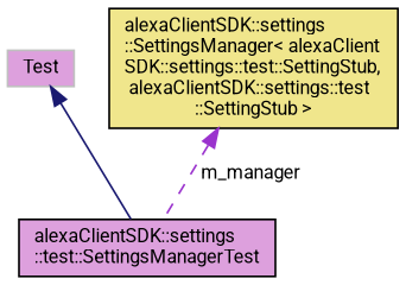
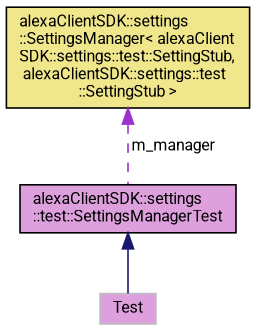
  digraph {
    rankdir=TB
    fontname=Roboto
    node [color=black fillcolor=plum fontname=Roboto fontsize=10 shape=record style=filled]
    edge [dir=back fontname=Roboto fontsize=10 labelfontname=Helvetica labelfontsize=10]
    n1 [fontcolor=black height=0.2 label="alexaClientSDK::settings\l::test::SettingsManagerTest" width=0.4]
    n2 [color=grey75 height=0.2 label=Test width=0.4]
    n3 [fillcolor=khaki height=0.2 label="alexaClientSDK::settings\l::SettingsManager\< alexaClient\lSDK::settings::test::SettingStub,\l alexaClientSDK::settings::test\l::SettingStub \>" width=0.4]
-   n2 -> n1 [color=midnightblue style=solid]
+   n1 -> n2 [color=midnightblue style=solid]
    n3 -> n1 [color=darkorchid3 label=" m_manager" style=dashed]
  }
